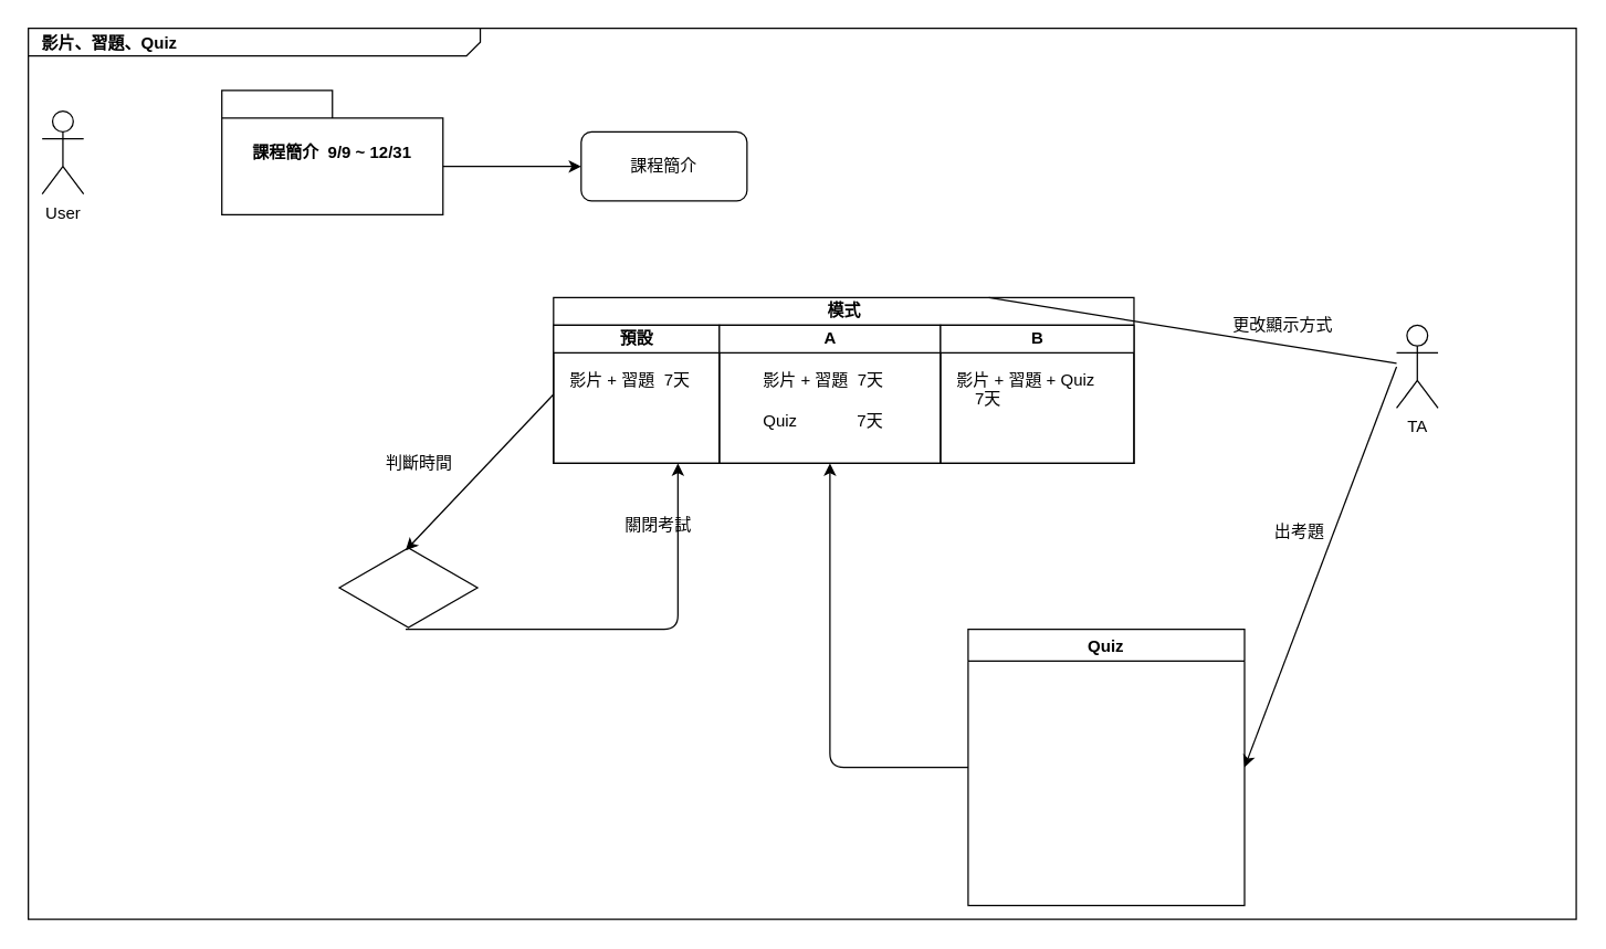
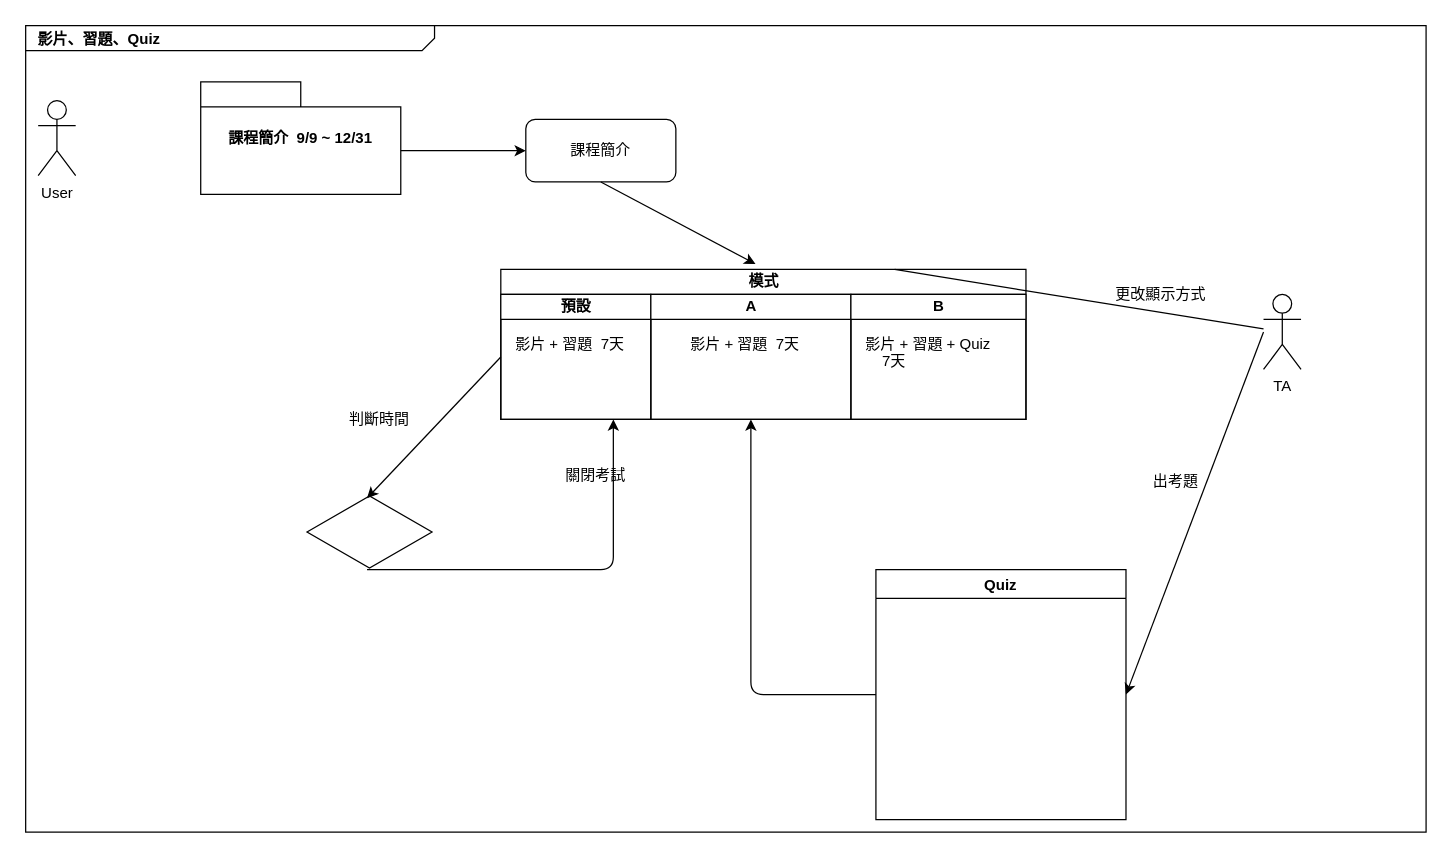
  <mxCell id="0" style=";html=1;" />
  <mxCell id="1" style=";html=1;" parent="0" />
  <mxCell id="2" value="&lt;p style=&quot;margin: 0px ; margin-top: 4px ; margin-left: 10px ; text-align: left&quot;&gt;&lt;b&gt;影片、習題、Quiz&lt;/b&gt;&lt;/p&gt;" style="html=1;strokeWidth=1;shape=mxgraph.sysml.package;html=1;overflow=fill;whiteSpace=wrap;fillColor=none;gradientColor=none;fontSize=12;align=center;labelX=327.64;" parent="1" vertex="1"><mxGeometry x="20" y="20" width="1120" height="645" as="geometry" /></mxCell>
  <mxCell id="3" value="課程簡介&amp;nbsp; 9/9 ~ 12/31" style="shape=folder;tabWidth=80;tabHeight=20;tabPosition=left;strokeWidth=1;html=1;whiteSpace=wrap;align=center;fillColor=#ffffff;fontSize=12;strokeColor=#000000;fontStyle=1" parent="1" vertex="1"><mxGeometry x="160" y="65" width="160" height="90" as="geometry" /></mxCell>
  <mxCell id="4" value="模式" style="swimlane;html=1;childLayout=stackLayout;resizeParent=1;resizeParentMax=0;startSize=20;" vertex="1" parent="1"><mxGeometry x="400" y="215" width="420" height="120" as="geometry" /></mxCell>
  <mxCell id="5" value="預設" style="swimlane;html=1;startSize=20;" vertex="1" parent="4"><mxGeometry y="20" width="120" height="100" as="geometry" /></mxCell>
  <mxCell id="6" value="影片 + 習題&amp;nbsp; 7天" style="text;html=1;resizable=0;points=[];autosize=1;align=left;verticalAlign=top;spacingTop=-4;" vertex="1" parent="5"><mxGeometry x="10" y="30" width="100" height="20" as="geometry" /></mxCell>
  <mxCell id="7" value="A" style="swimlane;html=1;startSize=20;" vertex="1" parent="4"><mxGeometry x="120" y="20" width="160" height="100" as="geometry" /></mxCell>
  <mxCell id="8" value="B" style="swimlane;html=1;startSize=20;" vertex="1" parent="4"><mxGeometry x="280" y="20" width="140" height="100" as="geometry" /></mxCell>
  <mxCell id="9" value="&lt;span style=&quot;white-space: normal&quot;&gt;課程簡介&lt;/span&gt;" style="rounded=1;whiteSpace=wrap;html=1;" vertex="1" parent="1"><mxGeometry x="420" y="95" width="120" height="50" as="geometry" /></mxCell>
  <mxCell id="10" value="" style="endArrow=classic;html=1;exitX=0;exitY=0;exitDx=160;exitDy=55;exitPerimeter=0;entryX=0;entryY=0.5;entryDx=0;entryDy=0;" edge="1" parent="1" source="3" target="9"><mxGeometry width="50" height="50" relative="1" as="geometry"><mxPoint x="0" y="985" as="sourcePoint" /><mxPoint x="50" y="935" as="targetPoint" /></mxGeometry></mxCell>
  <mxCell id="11" value="User" style="shape=umlActor;verticalLabelPosition=bottom;labelBackgroundColor=#ffffff;verticalAlign=top;html=1;outlineConnect=0;" vertex="1" parent="1"><mxGeometry x="30" y="80" width="30" height="60" as="geometry" /></mxCell>
+ <mxCell id="12" value="" style="endArrow=classic;html=1;exitX=0.5;exitY=1;exitDx=0;exitDy=0;entryX=0.485;entryY=-0.036;entryDx=0;entryDy=0;entryPerimeter=0;" edge="1" parent="1" source="9" target="4"><mxGeometry width="50" height="50" relative="1" as="geometry"><mxPoint x="0" y="985" as="sourcePoint" /><mxPoint x="50" y="935" as="targetPoint" /></mxGeometry></mxCell>
  <mxCell id="13" value="TA" style="shape=umlActor;verticalLabelPosition=bottom;labelBackgroundColor=#ffffff;verticalAlign=top;html=1;outlineConnect=0;" vertex="1" parent="1"><mxGeometry x="1010" y="235" width="30" height="60" as="geometry" /></mxCell>
  <mxCell id="14" value="" style="endArrow=none;html=1;entryX=0.75;entryY=0;entryDx=0;entryDy=0;" edge="1" parent="1" source="13" target="4"><mxGeometry width="50" height="50" relative="1" as="geometry"><mxPoint x="810" y="445" as="sourcePoint" /><mxPoint x="50" y="935" as="targetPoint" /></mxGeometry></mxCell>
  <mxCell id="15" value="更改顯示方式" style="text;html=1;resizable=0;points=[];autosize=1;align=left;verticalAlign=top;spacingTop=-4;" vertex="1" parent="1"><mxGeometry x="890" y="225" width="90" height="20" as="geometry" /></mxCell>
  <mxCell id="16" value="Quiz" style="swimlane;" vertex="1" parent="1"><mxGeometry x="700" y="455" width="200" height="200" as="geometry" /></mxCell>
  <mxCell id="17" value="" style="endArrow=classic;html=1;entryX=1;entryY=0.5;entryDx=0;entryDy=0;" edge="1" parent="1" target="16"><mxGeometry width="50" height="50" relative="1" as="geometry"><mxPoint x="1010" y="265" as="sourcePoint" /><mxPoint x="630" y="335" as="targetPoint" /></mxGeometry></mxCell>
  <mxCell id="18" value="出考題" style="text;html=1;resizable=0;points=[];autosize=1;align=left;verticalAlign=top;spacingTop=-4;" vertex="1" parent="1"><mxGeometry x="920" y="375" width="50" height="20" as="geometry" /></mxCell>
  <mxCell id="19" value="" style="edgeStyle=segmentEdgeStyle;endArrow=classic;html=1;exitX=0;exitY=0.5;exitDx=0;exitDy=0;entryX=0.5;entryY=1;entryDx=0;entryDy=0;" edge="1" parent="1" source="16" target="7"><mxGeometry width="50" height="50" relative="1" as="geometry"><mxPoint x="0" y="985" as="sourcePoint" /><mxPoint x="50" y="935" as="targetPoint" /></mxGeometry></mxCell>
- <mxCell id="20" value="Quiz&amp;nbsp; &amp;nbsp; &amp;nbsp; &amp;nbsp; &amp;nbsp; &amp;nbsp; &amp;nbsp;7天" style="text;html=1;resizable=0;points=[];autosize=1;align=left;verticalAlign=top;spacingTop=-4;" vertex="1" parent="1"><mxGeometry x="550" y="295" width="100" height="20" as="geometry" /></mxCell>
  <mxCell id="21" value="影片 + 習題&amp;nbsp; 7天" style="text;html=1;resizable=0;points=[];autosize=1;align=left;verticalAlign=top;spacingTop=-4;" vertex="1" parent="1"><mxGeometry x="550" y="265" width="100" height="20" as="geometry" /></mxCell>
  <mxCell id="22" value="影片 + 習題 + Quiz&lt;br&gt;&amp;nbsp; &amp;nbsp; 7天" style="text;html=1;resizable=0;points=[];autosize=1;align=left;verticalAlign=top;spacingTop=-4;" vertex="1" parent="1"><mxGeometry x="690" y="265" width="120" height="30" as="geometry" /></mxCell>
  <mxCell id="23" value="" style="html=1;whiteSpace=wrap;aspect=fixed;shape=isoRectangle;" vertex="1" parent="1"><mxGeometry x="245" y="395" width="100" height="60" as="geometry" /></mxCell>
  <mxCell id="24" value="" style="endArrow=classic;html=1;exitX=0;exitY=0.5;exitDx=0;exitDy=0;entryX=0.48;entryY=0.05;entryDx=0;entryDy=0;entryPerimeter=0;" edge="1" parent="1" source="5" target="23"><mxGeometry width="50" height="50" relative="1" as="geometry"><mxPoint x="20" y="735" as="sourcePoint" /><mxPoint x="70" y="685" as="targetPoint" /></mxGeometry></mxCell>
  <mxCell id="25" value="" style="edgeStyle=elbowEdgeStyle;elbow=horizontal;endArrow=classic;html=1;exitX=0.48;exitY=1;exitDx=0;exitDy=0;exitPerimeter=0;entryX=0.75;entryY=1;entryDx=0;entryDy=0;" edge="1" parent="1" source="23" target="5"><mxGeometry width="50" height="50" relative="1" as="geometry"><mxPoint x="20" y="735" as="sourcePoint" /><mxPoint x="70" y="685" as="targetPoint" /><Array as="points"><mxPoint x="490" y="395" /></Array></mxGeometry></mxCell>
  <mxCell id="26" value="判斷時間" style="text;html=1;resizable=0;points=[];autosize=1;align=left;verticalAlign=top;spacingTop=-4;" vertex="1" parent="1"><mxGeometry x="277" y="325" width="60" height="20" as="geometry" /></mxCell>
  <mxCell id="27" value="關閉考試" style="text;html=1;resizable=0;points=[];autosize=1;align=left;verticalAlign=top;spacingTop=-4;" vertex="1" parent="1"><mxGeometry x="450" y="370" width="60" height="20" as="geometry" /></mxCell>
